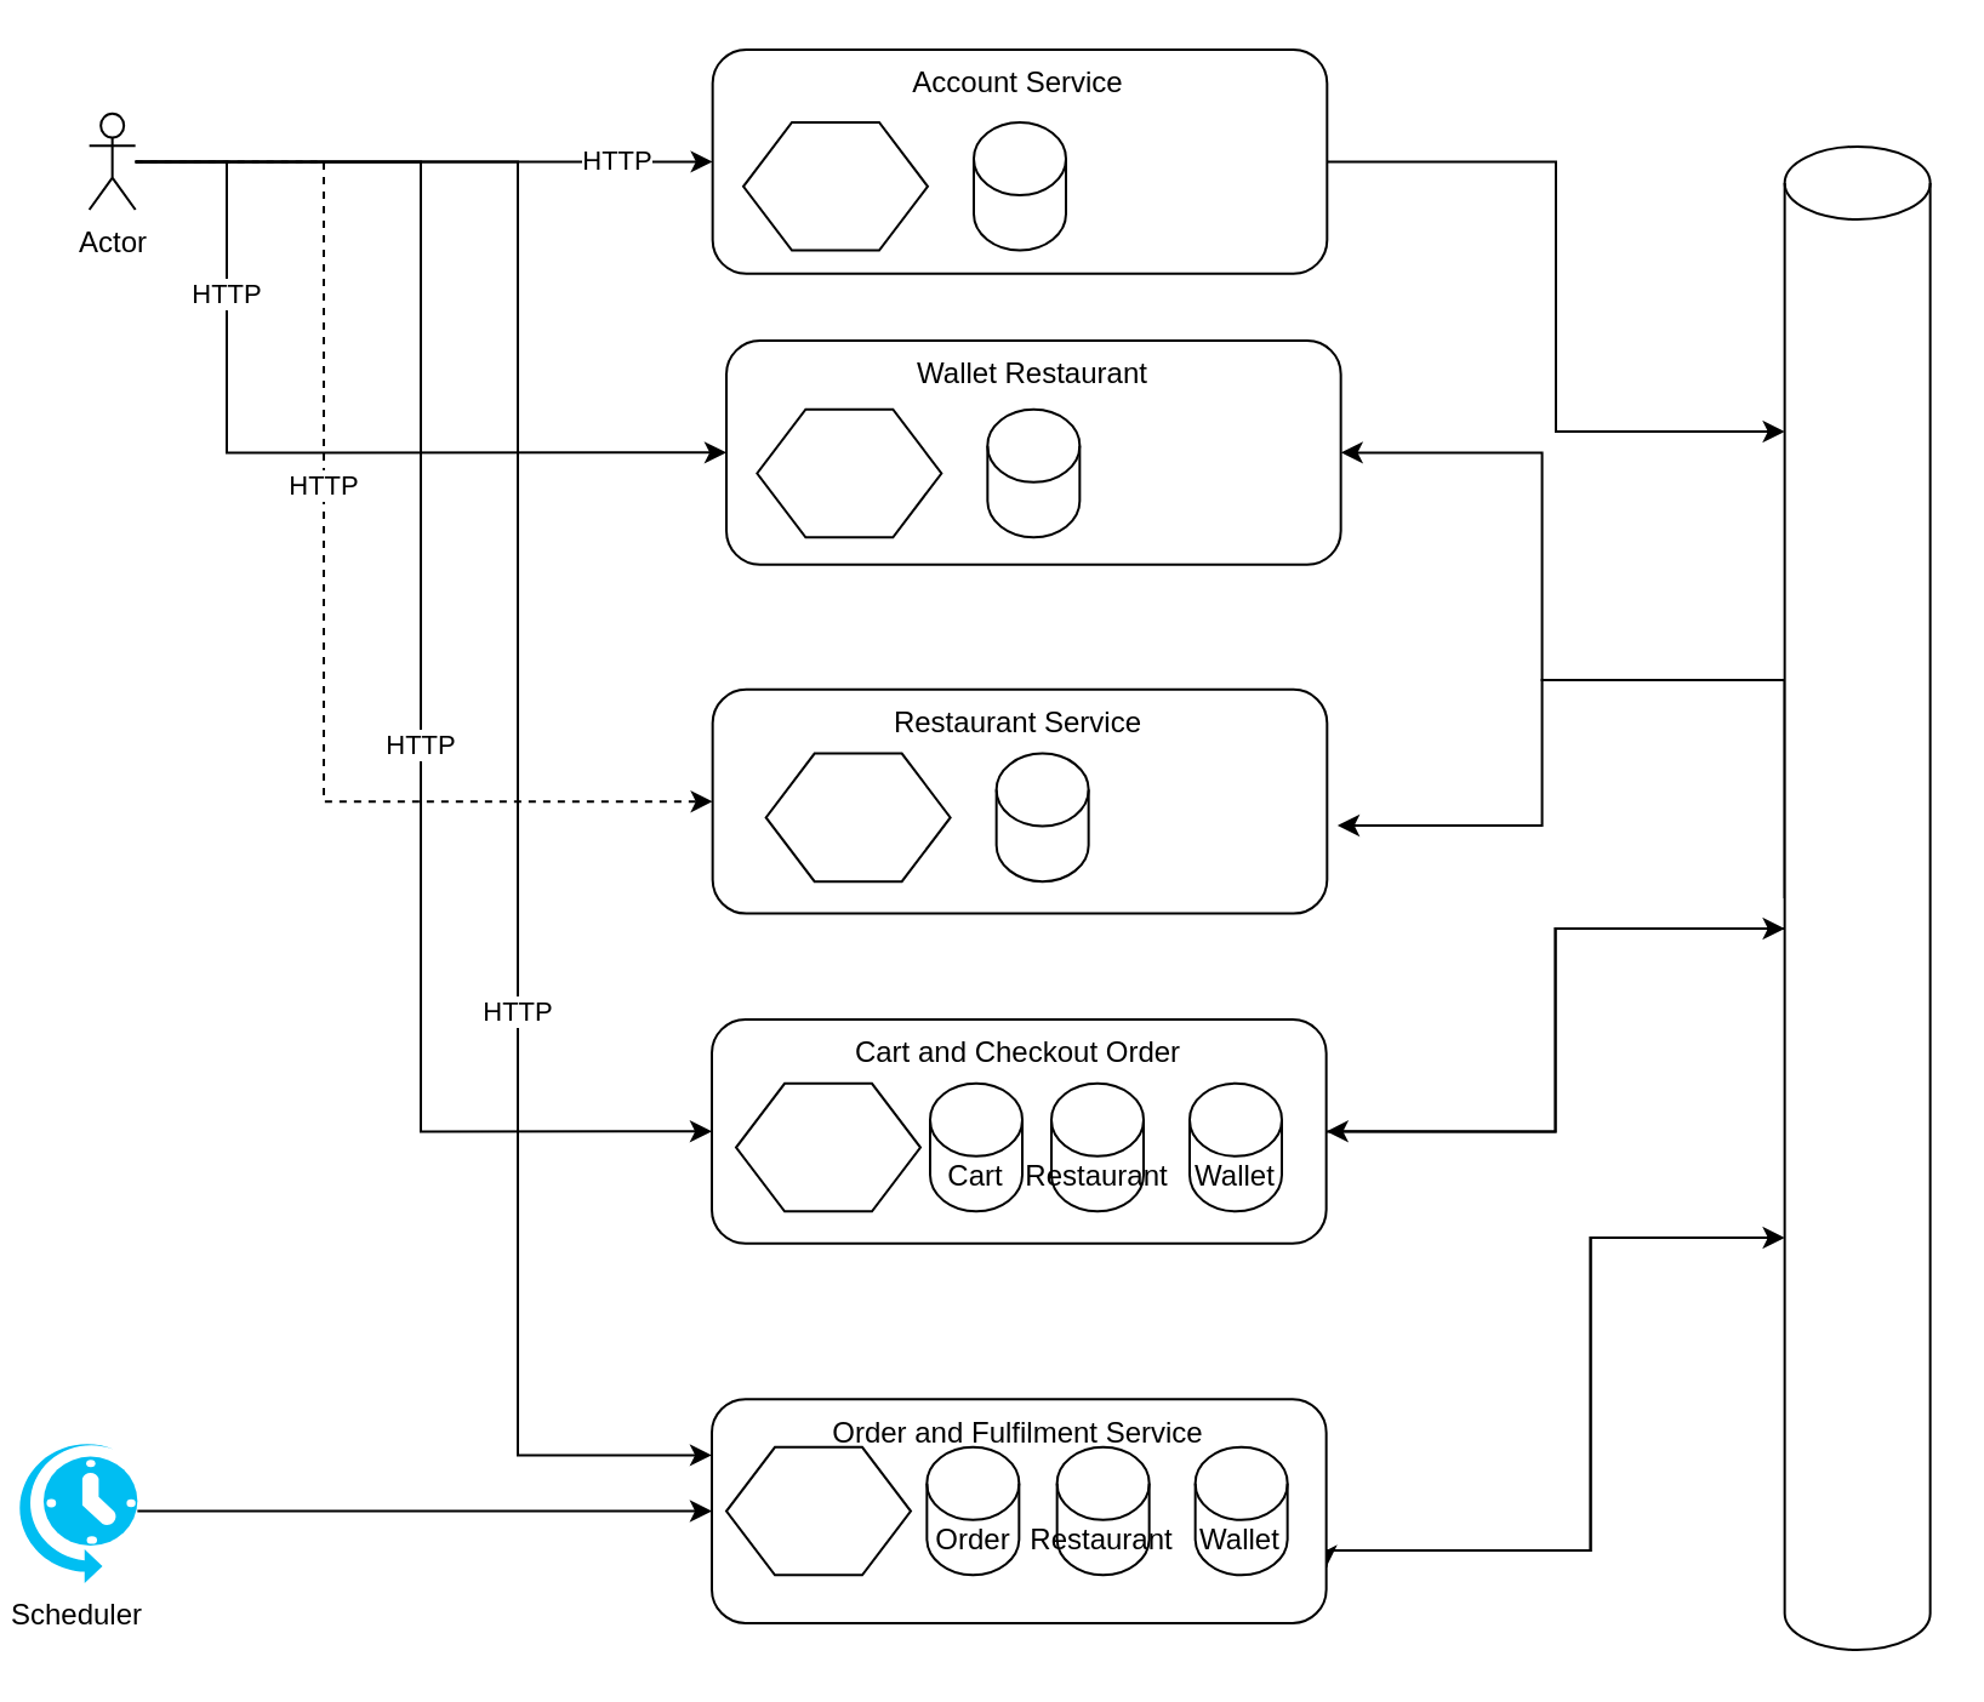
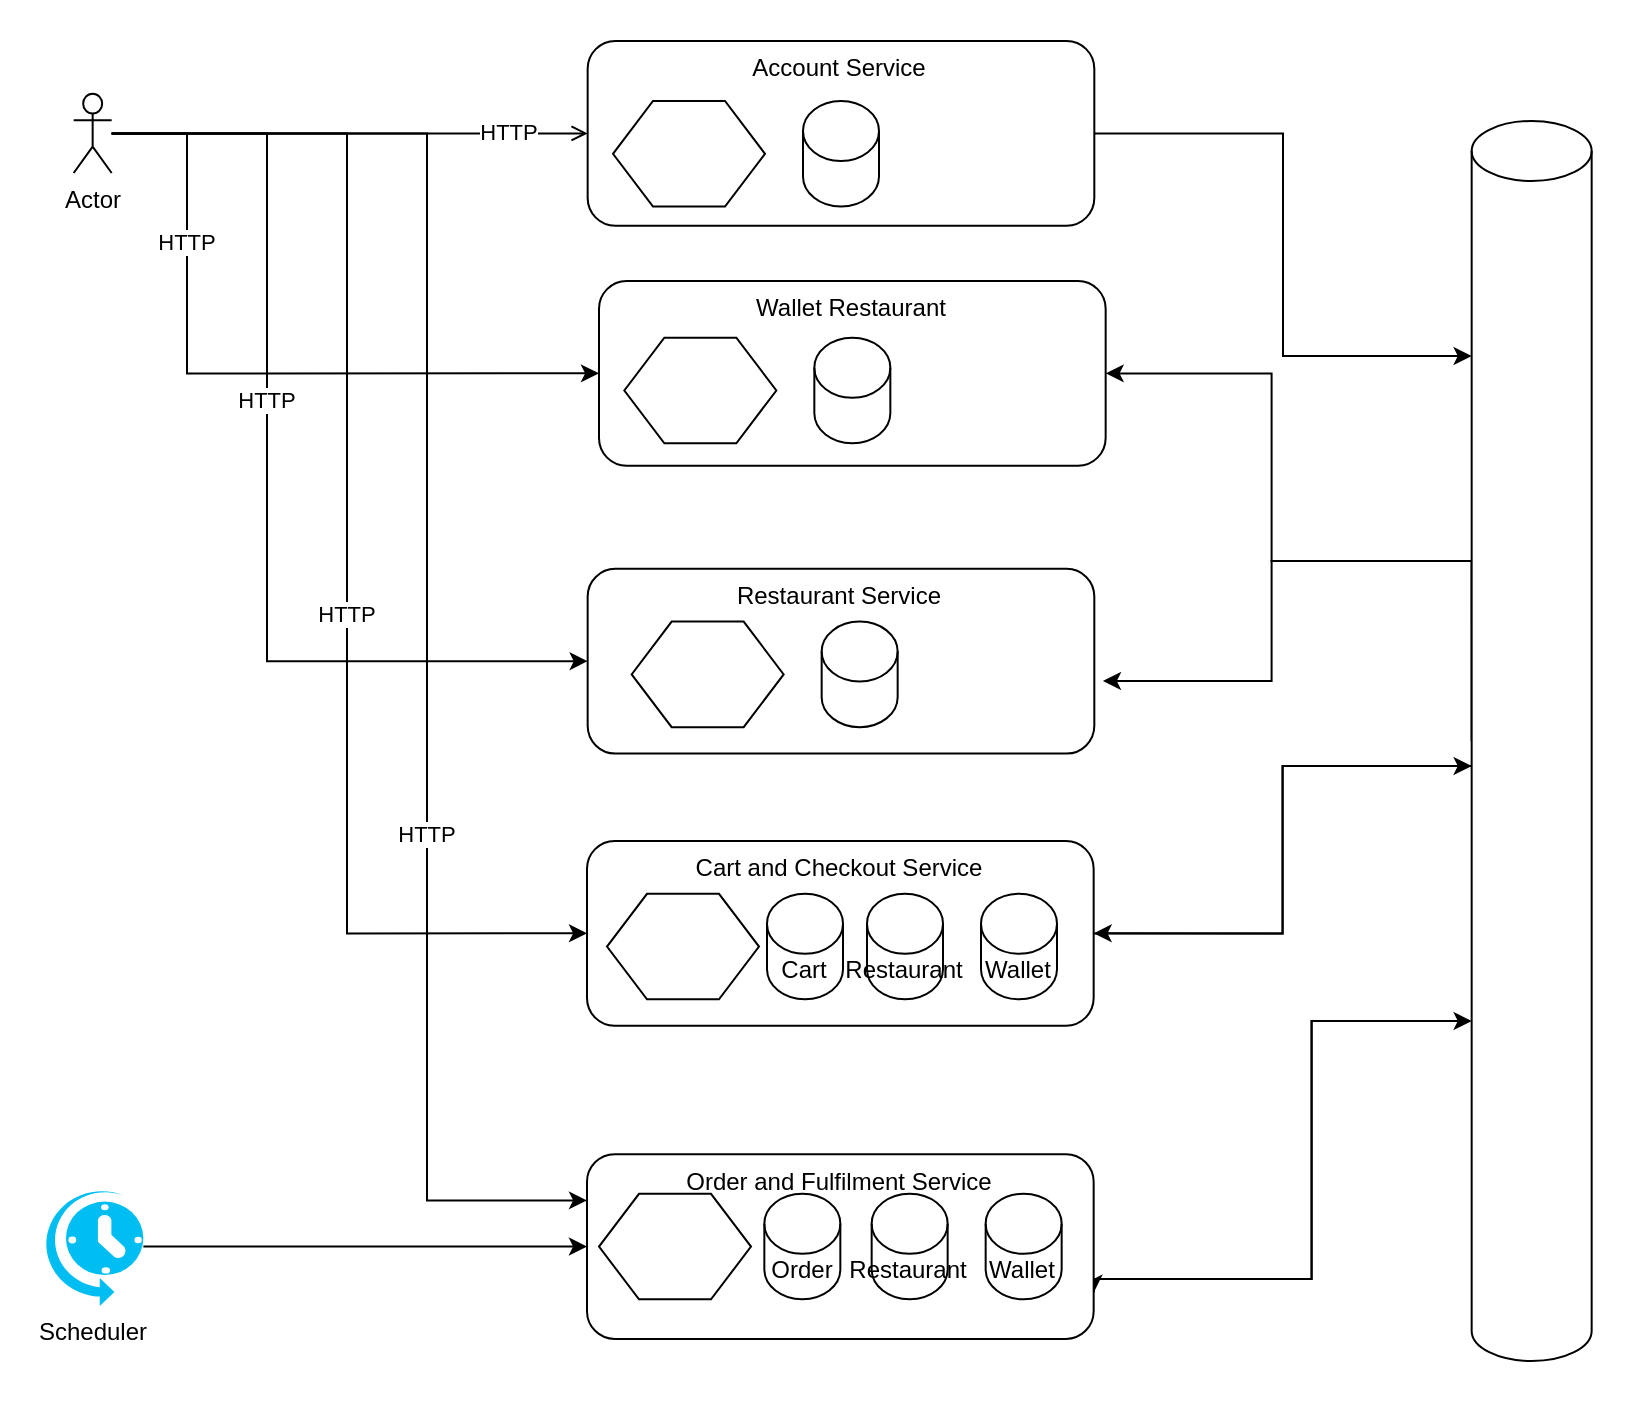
  <mxCell id="0" />
  <mxCell id="1" parent="0" />
  <mxCell id="2" style="edgeStyle=orthogonalEdgeStyle;rounded=0;orthogonalLoop=1;jettySize=auto;html=1;entryX=1;entryY=0.5;entryDx=0;entryDy=0;" parent="1" source="6" target="26" edge="1"><mxGeometry relative="1" as="geometry"><Array as="points"><mxPoint x="635.33" y="280" /><mxPoint x="635.33" y="186" /></Array></mxGeometry></mxCell>
  <mxCell id="3" style="edgeStyle=orthogonalEdgeStyle;rounded=0;orthogonalLoop=1;jettySize=auto;html=1;entryX=1;entryY=0.75;entryDx=0;entryDy=0;" parent="1" target="17" edge="1"><mxGeometry relative="1" as="geometry"><mxPoint x="725.33" y="510" as="sourcePoint" /><Array as="points"><mxPoint x="655.33" y="510" /><mxPoint x="655.33" y="639" /></Array></mxGeometry></mxCell>
  <mxCell id="4" style="edgeStyle=orthogonalEdgeStyle;rounded=0;orthogonalLoop=1;jettySize=auto;html=1;exitX=0;exitY=0;exitDx=0;exitDy=322.5;exitPerimeter=0;entryX=1;entryY=0.5;entryDx=0;entryDy=0;" parent="1" source="6" target="34" edge="1"><mxGeometry relative="1" as="geometry" /></mxCell>
  <mxCell id="5" style="edgeStyle=orthogonalEdgeStyle;rounded=0;orthogonalLoop=1;jettySize=auto;html=1;exitX=0;exitY=0.5;exitDx=0;exitDy=0;exitPerimeter=0;entryX=1.017;entryY=0.607;entryDx=0;entryDy=0;entryPerimeter=0;" parent="1" source="6" target="30" edge="1"><mxGeometry relative="1" as="geometry"><Array as="points"><mxPoint x="635.33" y="280" /><mxPoint x="635.33" y="340" /></Array></mxGeometry></mxCell>
  <mxCell id="6" value="" style="shape=cylinder3;whiteSpace=wrap;html=1;boundedLbl=1;backgroundOutline=1;size=15;" parent="1" vertex="1"><mxGeometry x="735.33" y="60" width="60" height="620" as="geometry" /></mxCell>
  <mxCell id="7" style="edgeStyle=orthogonalEdgeStyle;rounded=0;orthogonalLoop=1;jettySize=auto;html=1;entryX=0;entryY=0;entryDx=0;entryDy=117.5;entryPerimeter=0;" parent="1" source="22" target="6" edge="1"><mxGeometry relative="1" as="geometry" /></mxCell>
  <mxCell id="8" style="edgeStyle=orthogonalEdgeStyle;rounded=0;orthogonalLoop=1;jettySize=auto;html=1;entryX=0;entryY=0.5;entryDx=0;entryDy=0;" parent="1" source="9" target="17" edge="1"><mxGeometry relative="1" as="geometry" /></mxCell>
- <mxCell id="9" value="Scheduler" style="verticalLabelPosition=bottom;html=1;verticalAlign=top;align=center;strokeColor=none;fillColor=#00BEF2;shape=mxgraph.azure.scheduler;pointerEvents=1;" parent="1" vertex="1"><mxGeometry x="5.5" y="593.09" width="50.667" height="59.381" as="geometry" /></mxCell>
- <mxCell id="10" value="HTTP" style="edgeStyle=orthogonalEdgeStyle;rounded=0;orthogonalLoop=1;jettySize=auto;html=1;entryX=0;entryY=0.5;entryDx=0;entryDy=0;" parent="1" source="15" target="22" edge="1"><mxGeometry x="0.661" relative="1" as="geometry"><mxPoint x="1" as="offset" /></mxGeometry></mxCell>
+ <mxCell id="9" value="Scheduler" style="verticalLabelPosition=bottom;html=1;verticalAlign=top;align=center;strokeColor=none;fillColor=#00BEF2;shape=mxgraph.azure.scheduler;pointerEvents=1;" parent="1" vertex="1"><mxGeometry x="20.5" y="593.09" width="50.667" height="59.381" as="geometry" /></mxCell>
+ <mxCell id="10" value="HTTP" style="edgeStyle=orthogonalEdgeStyle;rounded=0;orthogonalLoop=1;jettySize=auto;html=1;entryX=0;entryY=0.5;entryDx=0;entryDy=0;endArrow=open;" parent="1" source="15" target="22" edge="1"><mxGeometry x="0.661" relative="1" as="geometry"><mxPoint x="1" as="offset" /></mxGeometry></mxCell>
  <mxCell id="11" value="HTTP" style="edgeStyle=orthogonalEdgeStyle;rounded=0;orthogonalLoop=1;jettySize=auto;html=1;entryX=0;entryY=0.5;entryDx=0;entryDy=0;" parent="1" source="15" target="26" edge="1"><mxGeometry x="-0.496" relative="1" as="geometry"><Array as="points"><mxPoint x="93" y="66" /><mxPoint x="93" y="186" /></Array><mxPoint as="offset" /></mxGeometry></mxCell>
- <mxCell id="12" value="HTTP" style="edgeStyle=orthogonalEdgeStyle;rounded=0;orthogonalLoop=1;jettySize=auto;html=1;entryX=0;entryY=0.5;entryDx=0;entryDy=0;dashed=1;" parent="1" source="15" target="30" edge="1"><mxGeometry x="-0.158" relative="1" as="geometry"><Array as="points"><mxPoint x="133" y="66" /><mxPoint x="133" y="330" /></Array><mxPoint as="offset" /></mxGeometry></mxCell>
+ <mxCell id="12" value="HTTP" style="edgeStyle=orthogonalEdgeStyle;rounded=0;orthogonalLoop=1;jettySize=auto;html=1;entryX=0;entryY=0.5;entryDx=0;entryDy=0;" parent="1" source="15" target="30" edge="1"><mxGeometry x="-0.158" relative="1" as="geometry"><Array as="points"><mxPoint x="133" y="66" /><mxPoint x="133" y="330" /></Array><mxPoint as="offset" /></mxGeometry></mxCell>
  <mxCell id="13" value="HTTP" style="edgeStyle=orthogonalEdgeStyle;rounded=0;orthogonalLoop=1;jettySize=auto;html=1;entryX=0;entryY=0.5;entryDx=0;entryDy=0;" parent="1" source="15" target="34" edge="1"><mxGeometry x="0.123" relative="1" as="geometry"><Array as="points"><mxPoint x="173" y="66" /><mxPoint x="173" y="466" /></Array><mxPoint as="offset" /></mxGeometry></mxCell>
  <mxCell id="14" value="HTTP" style="edgeStyle=orthogonalEdgeStyle;rounded=0;orthogonalLoop=1;jettySize=auto;html=1;entryX=0;entryY=0.25;entryDx=0;entryDy=0;" parent="1" source="15" target="17" edge="1"><mxGeometry x="0.318" relative="1" as="geometry"><Array as="points"><mxPoint x="213" y="66" /><mxPoint x="213" y="600" /></Array><mxPoint as="offset" /></mxGeometry></mxCell>
  <mxCell id="15" value="Actor" style="shape=umlActor;verticalLabelPosition=bottom;verticalAlign=top;html=1;outlineConnect=0;" parent="1" vertex="1"><mxGeometry x="36.333" y="46.392" width="19" height="39.588" as="geometry" /></mxCell>
  <mxCell id="16" style="edgeStyle=orthogonalEdgeStyle;rounded=0;orthogonalLoop=1;jettySize=auto;html=1;exitX=1;exitY=0.75;exitDx=0;exitDy=0;" parent="1" source="17" edge="1"><mxGeometry relative="1" as="geometry"><mxPoint x="735.33" y="510" as="targetPoint" /><Array as="points"><mxPoint x="655.33" y="639" /><mxPoint x="655.33" y="510" /></Array></mxGeometry></mxCell>
  <mxCell id="17" value="Order and Fulfilment Service" style="rounded=1;whiteSpace=wrap;html=1;verticalAlign=top;" parent="1" vertex="1"><mxGeometry x="292.997" y="576.596" width="253.333" height="92.371" as="geometry" /></mxCell>
  <mxCell id="18" value="" style="shape=hexagon;perimeter=hexagonPerimeter2;whiteSpace=wrap;html=1;fixedSize=1;" parent="1" vertex="1"><mxGeometry x="298.997" y="596.388" width="76" height="52.784" as="geometry" /></mxCell>
  <mxCell id="19" value="Order" style="shape=cylinder3;whiteSpace=wrap;html=1;boundedLbl=1;backgroundOutline=1;size=15;" parent="1" vertex="1"><mxGeometry x="381.667" y="596.388" width="38" height="52.784" as="geometry" /></mxCell>
  <mxCell id="20" value="" style="group" parent="1" vertex="1" connectable="0"><mxGeometry x="293.33" y="20" width="253.333" height="92.371" as="geometry" /></mxCell>
  <mxCell id="21" value="" style="group" parent="20" vertex="1" connectable="0"><mxGeometry width="253.333" height="92.371" as="geometry" /></mxCell>
  <mxCell id="22" value="Account Service" style="rounded=1;whiteSpace=wrap;html=1;verticalAlign=top;" parent="21" vertex="1"><mxGeometry width="253.333" height="92.371" as="geometry" /></mxCell>
  <mxCell id="23" value="" style="shape=hexagon;perimeter=hexagonPerimeter2;whiteSpace=wrap;html=1;fixedSize=1;" parent="21" vertex="1"><mxGeometry x="12.667" y="30.004" width="76" height="52.784" as="geometry" /></mxCell>
  <mxCell id="24" value="" style="shape=cylinder3;whiteSpace=wrap;html=1;boundedLbl=1;backgroundOutline=1;size=15;" parent="21" vertex="1"><mxGeometry x="107.667" y="30.004" width="38" height="52.784" as="geometry" /></mxCell>
  <mxCell id="25" value="" style="group" parent="1" vertex="1" connectable="0"><mxGeometry x="298.997" y="139.999" width="253.333" height="92.371" as="geometry" /></mxCell>
  <mxCell id="26" value="Wallet Restaurant" style="rounded=1;whiteSpace=wrap;html=1;verticalAlign=top;" parent="25" vertex="1"><mxGeometry width="253.333" height="92.371" as="geometry" /></mxCell>
  <mxCell id="27" value="" style="shape=hexagon;perimeter=hexagonPerimeter2;whiteSpace=wrap;html=1;fixedSize=1;" parent="25" vertex="1"><mxGeometry x="12.67" y="28.352" width="76" height="52.784" as="geometry" /></mxCell>
  <mxCell id="28" value="" style="shape=cylinder3;whiteSpace=wrap;html=1;boundedLbl=1;backgroundOutline=1;size=15;" parent="25" vertex="1"><mxGeometry x="107.67" y="28.352" width="38" height="52.784" as="geometry" /></mxCell>
  <mxCell id="29" value="" style="group" parent="1" vertex="1" connectable="0"><mxGeometry x="293.327" y="283.918" width="253.333" height="92.371" as="geometry" /></mxCell>
  <mxCell id="30" value="Restaurant Service" style="rounded=1;whiteSpace=wrap;html=1;verticalAlign=top;" parent="29" vertex="1"><mxGeometry width="253.333" height="92.371" as="geometry" /></mxCell>
  <mxCell id="31" value="" style="shape=hexagon;perimeter=hexagonPerimeter2;whiteSpace=wrap;html=1;fixedSize=1;" parent="29" vertex="1"><mxGeometry x="22.0" y="26.392" width="76" height="52.784" as="geometry" /></mxCell>
  <mxCell id="32" value="" style="shape=cylinder3;whiteSpace=wrap;html=1;boundedLbl=1;backgroundOutline=1;size=15;" parent="29" vertex="1"><mxGeometry x="117.0" y="26.392" width="38" height="52.784" as="geometry" /></mxCell>
  <mxCell id="33" value="" style="group" parent="1" vertex="1" connectable="0"><mxGeometry x="293" y="419.998" width="253.333" height="92.371" as="geometry" /></mxCell>
- <mxCell id="34" value="Cart and Checkout Order" style="rounded=1;whiteSpace=wrap;html=1;verticalAlign=top;" parent="33" vertex="1"><mxGeometry width="253.333" height="92.371" as="geometry" /></mxCell>
+ <mxCell id="34" value="Cart and Checkout Service" style="rounded=1;whiteSpace=wrap;html=1;verticalAlign=top;" parent="33" vertex="1"><mxGeometry width="253.333" height="92.371" as="geometry" /></mxCell>
  <mxCell id="35" value="" style="shape=hexagon;perimeter=hexagonPerimeter2;whiteSpace=wrap;html=1;fixedSize=1;" parent="33" vertex="1"><mxGeometry x="10" y="26.392" width="76" height="52.784" as="geometry" /></mxCell>
  <mxCell id="36" value="Cart" style="shape=cylinder3;whiteSpace=wrap;html=1;boundedLbl=1;backgroundOutline=1;size=15;" parent="33" vertex="1"><mxGeometry x="90" y="26.392" width="38" height="52.784" as="geometry" /></mxCell>
  <mxCell id="37" value="Restaurant" style="shape=cylinder3;whiteSpace=wrap;html=1;boundedLbl=1;backgroundOutline=1;size=15;" parent="33" vertex="1"><mxGeometry x="140" y="26.392" width="38" height="52.784" as="geometry" /></mxCell>
  <mxCell id="38" value="Wallet" style="shape=cylinder3;whiteSpace=wrap;html=1;boundedLbl=1;backgroundOutline=1;size=15;" parent="33" vertex="1"><mxGeometry x="197.0" y="26.392" width="38" height="52.784" as="geometry" /></mxCell>
  <mxCell id="39" style="edgeStyle=orthogonalEdgeStyle;rounded=0;orthogonalLoop=1;jettySize=auto;html=1;entryX=0;entryY=0;entryDx=0;entryDy=322.5;entryPerimeter=0;" parent="1" source="34" target="6" edge="1"><mxGeometry relative="1" as="geometry" /></mxCell>
  <mxCell id="40" value="Restaurant" style="shape=cylinder3;whiteSpace=wrap;html=1;boundedLbl=1;backgroundOutline=1;size=15;" parent="1" vertex="1"><mxGeometry x="435.33" y="596.389" width="38" height="52.784" as="geometry" /></mxCell>
  <mxCell id="41" value="Wallet" style="shape=cylinder3;whiteSpace=wrap;html=1;boundedLbl=1;backgroundOutline=1;size=15;" parent="1" vertex="1"><mxGeometry x="492.33" y="596.389" width="38" height="52.784" as="geometry" /></mxCell>
